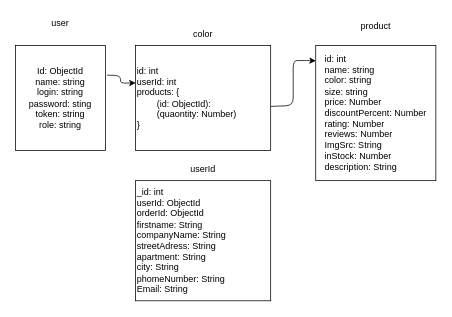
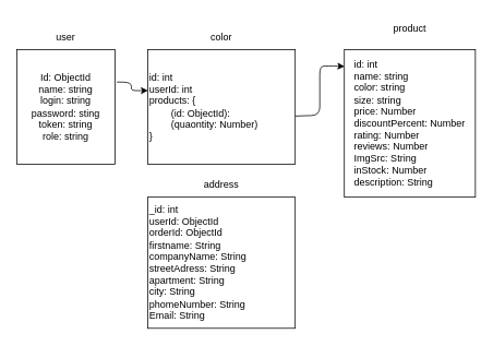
  <mxCell id="0" />
  <mxCell id="1" parent="0" />
  <mxCell id="2" value="" style="edgeStyle=none;html=1;exitX=1.018;exitY=0.282;exitDx=0;exitDy=0;exitPerimeter=0;entryX=0.001;entryY=0.356;entryDx=0;entryDy=0;entryPerimeter=0;" parent="1" source="3" target="8" edge="1"><mxGeometry relative="1" as="geometry"><Array as="points"><mxPoint x="160" y="100" /><mxPoint x="160" y="110" /><mxPoint x="170" y="110" /></Array></mxGeometry></mxCell>
  <mxCell id="3" value="Id: ObjectId&lt;br&gt;name: string&lt;br&gt;login: string&lt;br&gt;password: sting&lt;br&gt;token: string&lt;br&gt;role: string" style="rounded=0;whiteSpace=wrap;html=1;" parent="1" vertex="1"><mxGeometry x="20" y="60" width="120" height="140" as="geometry" /></mxCell>
- <mxCell id="4" value="user" style="text;html=1;strokeColor=none;fillColor=none;align=center;verticalAlign=middle;whiteSpace=wrap;rounded=0;" parent="1" vertex="1"><mxGeometry x="50" y="15" width="60" height="30" as="geometry" /></mxCell>
+ <mxCell id="4" value="user" style="text;html=1;strokeColor=none;fillColor=none;align=center;verticalAlign=middle;whiteSpace=wrap;rounded=0;" parent="1" vertex="1"><mxGeometry x="50" y="30" width="60" height="30" as="geometry" /></mxCell>
  <mxCell id="5" value="&lt;div style=&quot;text-align: left;&quot;&gt;&lt;span style=&quot;background-color: initial;&quot;&gt;id: int&lt;/span&gt;&lt;/div&gt;&lt;div style=&quot;text-align: left;&quot;&gt;&lt;span style=&quot;background-color: initial;&quot;&gt;name: string&lt;/span&gt;&lt;/div&gt;&lt;div style=&quot;text-align: left;&quot;&gt;&lt;span style=&quot;background-color: initial;&quot;&gt;color: string&lt;/span&gt;&lt;/div&gt;&lt;div style=&quot;text-align: left;&quot;&gt;&lt;span style=&quot;background-color: initial;&quot;&gt;size: string&lt;/span&gt;&lt;/div&gt;&lt;div style=&quot;text-align: left;&quot;&gt;&lt;span style=&quot;background-color: initial;&quot;&gt;price: Number&lt;/span&gt;&lt;/div&gt;&lt;div style=&quot;text-align: left;&quot;&gt;discountPercent: Number&lt;span style=&quot;background-color: initial;&quot;&gt;&lt;br&gt;&lt;/span&gt;&lt;/div&gt;&lt;div style=&quot;text-align: left;&quot;&gt;&lt;span style=&quot;background-color: initial;&quot;&gt;rating: Number&lt;/span&gt;&lt;/div&gt;&lt;div style=&quot;text-align: left;&quot;&gt;&lt;span style=&quot;background-color: initial;&quot;&gt;reviews: Number&lt;/span&gt;&lt;/div&gt;&lt;div style=&quot;text-align: left;&quot;&gt;&lt;span style=&quot;background-color: initial;&quot;&gt;ImgSrc: String&lt;/span&gt;&lt;/div&gt;&lt;div style=&quot;text-align: left;&quot;&gt;&lt;span style=&quot;background-color: initial;&quot;&gt;inStock: Number&lt;/span&gt;&lt;/div&gt;&lt;div style=&quot;text-align: left;&quot;&gt;description: String&lt;/div&gt;" style="rounded=0;whiteSpace=wrap;html=1;" parent="1" vertex="1"><mxGeometry x="420" y="60" width="160" height="180" as="geometry" /></mxCell>
  <mxCell id="6" value="product" style="text;html=1;strokeColor=none;fillColor=none;align=center;verticalAlign=middle;whiteSpace=wrap;rounded=0;" parent="1" vertex="1"><mxGeometry x="470" y="20" width="60" height="30" as="geometry" /></mxCell>
  <mxCell id="7" style="edgeStyle=none;html=1;entryX=0.001;entryY=0.114;entryDx=0;entryDy=0;entryPerimeter=0;exitX=1.001;exitY=0.579;exitDx=0;exitDy=0;exitPerimeter=0;" parent="1" source="8" target="5" edge="1"><mxGeometry relative="1" as="geometry"><mxPoint x="400" y="70" as="targetPoint" /><Array as="points"><mxPoint x="390" y="140" /><mxPoint x="390" y="80" /><mxPoint x="400" y="80" /><mxPoint x="410" y="80" /></Array></mxGeometry></mxCell>
  <mxCell id="8" value="id: int&lt;br&gt;userId: int&lt;br&gt;products: {&lt;br&gt;&lt;span style=&quot;&quot;&gt;&#09;&lt;/span&gt;&lt;span style=&quot;white-space: pre;&quot;&gt;&#09;&lt;/span&gt;(id:&amp;nbsp;&lt;span style=&quot;text-align: center;&quot;&gt;ObjectId):&lt;br&gt;&amp;nbsp;&lt;span style=&quot;white-space: pre;&quot;&gt;&#09;&lt;/span&gt;(quaontity: Number)&lt;br&gt;&lt;/span&gt;}" style="rounded=0;whiteSpace=wrap;html=1;align=left;" parent="1" vertex="1"><mxGeometry x="180" y="60" width="180" height="140" as="geometry" /></mxCell>
  <mxCell id="9" value="color" style="text;html=1;strokeColor=none;fillColor=none;align=center;verticalAlign=middle;whiteSpace=wrap;rounded=0;" parent="1" vertex="1"><mxGeometry x="240" y="30" width="60" height="30" as="geometry" /></mxCell>
  <mxCell id="10" value="_id: int&lt;br&gt;userId:&amp;nbsp;&lt;span style=&quot;text-align: center;&quot;&gt;ObjectId&lt;/span&gt;&lt;br&gt;orderId:&amp;nbsp;&lt;span style=&quot;text-align: center;&quot;&gt;ObjectId&lt;br&gt;firstname: String&lt;br&gt;companyName: String&lt;br&gt;streetAdress: String&lt;br&gt;apartment: String&lt;br&gt;city: String&lt;br&gt;phomeNumber: String&lt;br&gt;Email: String&lt;br&gt;&lt;/span&gt;" style="rounded=0;whiteSpace=wrap;html=1;align=left;" parent="1" vertex="1"><mxGeometry x="180" y="240" width="180" height="160" as="geometry" /></mxCell>
- <mxCell id="11" value="userId" style="text;html=1;strokeColor=none;fillColor=none;align=center;verticalAlign=middle;whiteSpace=wrap;rounded=0;" parent="1" vertex="1"><mxGeometry x="240" y="210" width="60" height="30" as="geometry" /></mxCell>
+ <mxCell id="11" value="address" style="text;html=1;strokeColor=none;fillColor=none;align=center;verticalAlign=middle;whiteSpace=wrap;rounded=0;" parent="1" vertex="1"><mxGeometry x="240" y="210" width="60" height="30" as="geometry" /></mxCell>
